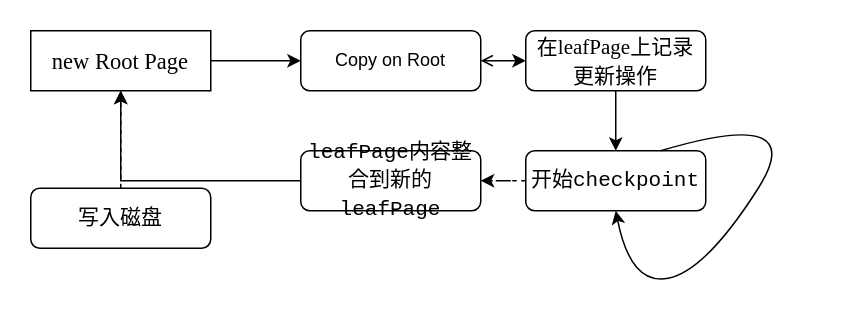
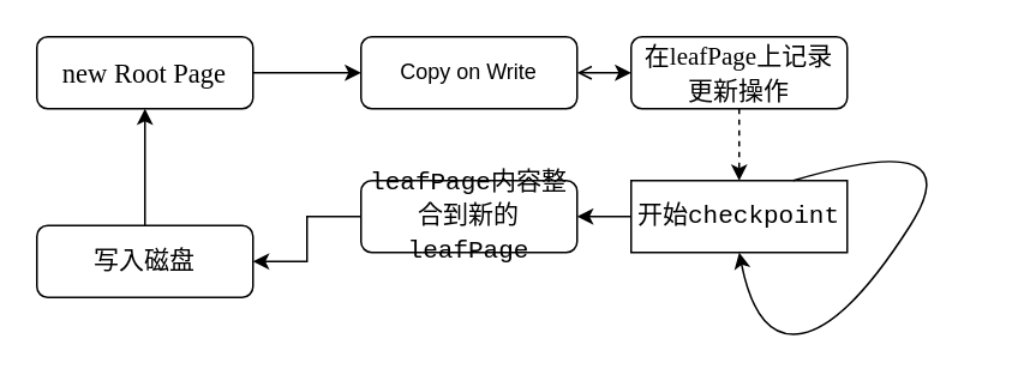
  <mxCell id="0" />
  <mxCell id="1" parent="0" />
  <mxCell id="2" value="" style="edgeStyle=orthogonalEdgeStyle;rounded=0;orthogonalLoop=1;jettySize=auto;html=1;entryX=0;entryY=0.5;entryDx=0;entryDy=0;" edge="1" parent="1" source="3" target="13"><mxGeometry relative="1" as="geometry" /></mxCell>
- <mxCell id="3" value="&lt;font style=&quot;font-size: 15px&quot; face=&quot;Comic Sans MS&quot;&gt;new Root Page&lt;/font&gt;" style="whiteSpace=wrap;html=1;rounded=0;" vertex="1" parent="1"><mxGeometry x="20" y="20" width="120" height="40" as="geometry" /></mxCell>
- <mxCell id="4" value="" style="edgeStyle=orthogonalEdgeStyle;rounded=0;orthogonalLoop=1;jettySize=auto;html=1;startArrow=none;startFill=0;endArrow=classic;endFill=1;" edge="1" parent="1" source="5" target="7"><mxGeometry relative="1" as="geometry" /></mxCell>
+ <mxCell id="3" value="&lt;font style=&quot;font-size: 15px&quot; face=&quot;Comic Sans MS&quot;&gt;new Root Page&lt;/font&gt;" style="rounded=1;whiteSpace=wrap;html=1;" vertex="1" parent="1"><mxGeometry x="20" y="20" width="120" height="40" as="geometry" /></mxCell>
+ <mxCell id="4" value="" style="edgeStyle=orthogonalEdgeStyle;rounded=0;orthogonalLoop=1;jettySize=auto;html=1;startArrow=none;startFill=0;endArrow=classic;endFill=1;dashed=1;" edge="1" parent="1" source="5" target="7"><mxGeometry relative="1" as="geometry" /></mxCell>
  <mxCell id="5" value="&lt;div style=&quot;font-size: 14px ; line-height: 19px&quot;&gt;&lt;font face=&quot;Comic Sans MS&quot;&gt;在leafPage上记录更新操作&lt;/font&gt;&lt;/div&gt;" style="rounded=1;whiteSpace=wrap;html=1;" vertex="1" parent="1"><mxGeometry x="350" y="20" width="120" height="40" as="geometry" /></mxCell>
- <mxCell id="6" value="" style="edgeStyle=orthogonalEdgeStyle;rounded=0;orthogonalLoop=1;jettySize=auto;html=1;dashed=1;" edge="1" parent="1" source="7" target="11"><mxGeometry relative="1" as="geometry" /></mxCell>
- <mxCell id="7" value="&lt;div style=&quot;font-size: 14px ; line-height: 19px&quot;&gt;&lt;div style=&quot;font-family: &amp;#34;consolas&amp;#34; , &amp;#34;courier new&amp;#34; , monospace ; line-height: 19px&quot;&gt;开始checkpoint&lt;/div&gt;&lt;/div&gt;" style="rounded=1;whiteSpace=wrap;html=1;" vertex="1" parent="1"><mxGeometry x="350" y="100" width="120" height="40" as="geometry" /></mxCell>
- <mxCell id="8" value="" style="edgeStyle=orthogonalEdgeStyle;rounded=0;orthogonalLoop=1;jettySize=auto;html=1;startArrow=none;startFill=0;endArrow=classic;endFill=1;dashed=1;" edge="1" parent="1" source="9" target="3"><mxGeometry relative="1" as="geometry" /></mxCell>
+ <mxCell id="6" value="" style="edgeStyle=orthogonalEdgeStyle;rounded=0;orthogonalLoop=1;jettySize=auto;html=1;" edge="1" parent="1" source="7" target="11"><mxGeometry relative="1" as="geometry" /></mxCell>
+ <mxCell id="7" value="&lt;div style=&quot;font-size: 14px ; line-height: 19px&quot;&gt;&lt;div style=&quot;font-family: &amp;#34;consolas&amp;#34; , &amp;#34;courier new&amp;#34; , monospace ; line-height: 19px&quot;&gt;开始checkpoint&lt;/div&gt;&lt;/div&gt;" style="whiteSpace=wrap;html=1;rounded=0;" vertex="1" parent="1"><mxGeometry x="350" y="100" width="120" height="40" as="geometry" /></mxCell>
+ <mxCell id="8" value="" style="edgeStyle=orthogonalEdgeStyle;rounded=0;orthogonalLoop=1;jettySize=auto;html=1;startArrow=none;startFill=0;endArrow=classic;endFill=1;" edge="1" parent="1" source="9" target="3"><mxGeometry relative="1" as="geometry" /></mxCell>
  <mxCell id="9" value="&lt;div style=&quot;font-size: 14px ; line-height: 19px&quot;&gt;&lt;div style=&quot;font-family: &amp;#34;consolas&amp;#34; , &amp;#34;courier new&amp;#34; , monospace ; line-height: 19px&quot;&gt;写入磁盘&lt;/div&gt;&lt;/div&gt;" style="rounded=1;whiteSpace=wrap;html=1;" vertex="1" parent="1"><mxGeometry x="20" y="125" width="120" height="40" as="geometry" /></mxCell>
- <mxCell id="10" value="" style="edgeStyle=orthogonalEdgeStyle;rounded=0;orthogonalLoop=1;jettySize=auto;html=1;" edge="1" parent="1" source="11" target="3"><mxGeometry relative="1" as="geometry" /></mxCell>
+ <mxCell id="10" value="" style="edgeStyle=orthogonalEdgeStyle;rounded=0;orthogonalLoop=1;jettySize=auto;html=1;" edge="1" parent="1" source="11" target="9"><mxGeometry relative="1" as="geometry" /></mxCell>
  <mxCell id="11" value="&lt;div style=&quot;font-size: 14px ; line-height: 19px&quot;&gt;&lt;div style=&quot;font-family: &amp;#34;consolas&amp;#34; , &amp;#34;courier new&amp;#34; , monospace ; line-height: 19px&quot;&gt;leafPage内容整合到新的leafPage&lt;/div&gt;&lt;/div&gt;" style="rounded=1;whiteSpace=wrap;html=1;" vertex="1" parent="1"><mxGeometry x="200" y="100" width="120" height="40" as="geometry" /></mxCell>
  <mxCell id="12" style="edgeStyle=orthogonalEdgeStyle;rounded=0;orthogonalLoop=1;jettySize=auto;html=1;exitX=0.5;exitY=1;exitDx=0;exitDy=0;" edge="1" parent="1" source="11" target="11"><mxGeometry relative="1" as="geometry" /></mxCell>
- <mxCell id="13" value="Copy on Root" style="rounded=1;whiteSpace=wrap;html=1;" vertex="1" parent="1"><mxGeometry x="200" y="20" width="120" height="40" as="geometry" /></mxCell>
+ <mxCell id="13" value="Copy on Write" style="rounded=1;whiteSpace=wrap;html=1;" vertex="1" parent="1"><mxGeometry x="200" y="20" width="120" height="40" as="geometry" /></mxCell>
  <mxCell id="14" value="" style="edgeStyle=orthogonalEdgeStyle;rounded=0;orthogonalLoop=1;jettySize=auto;html=1;endArrow=open;endFill=0;startArrow=classic;startFill=1;" edge="1" parent="1" source="5" target="13"><mxGeometry relative="1" as="geometry"><mxPoint x="380" y="40" as="sourcePoint" /><mxPoint x="270" y="100" as="targetPoint" /></mxGeometry></mxCell>
  <mxCell id="15" value="" style="curved=1;endArrow=classic;html=1;entryX=0.5;entryY=1;entryDx=0;entryDy=0;exitX=0.75;exitY=0;exitDx=0;exitDy=0;" edge="1" parent="1" source="7" target="7"><mxGeometry width="50" height="50" relative="1" as="geometry"><mxPoint x="140" y="190" as="sourcePoint" /><mxPoint x="190" y="140" as="targetPoint" /><Array as="points"><mxPoint x="540" y="70" /><mxPoint x="470" y="180" /><mxPoint x="420" y="190" /></Array></mxGeometry></mxCell>
